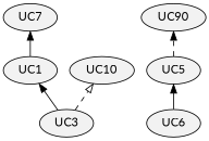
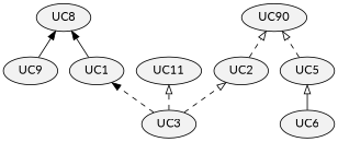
  digraph {
    fontcolor=gray
    fontname=Lato
    labeljust=l
    nodesep=0.2
    rankdir=BT
    ranksep=0.4
    node [fillcolor="#f2f2f2" fontname=Lato shape=oval style=filled]
    edge [fontname=Lato]
    UC1 [height=0.1]
-   UC8 [height=0.1 label=UC7]
-   UC11 [height=0.1 label=UC10]
+   UC8 [height=0.1]
+   UC11 [height=0.1]
    UC5 [height=0.1]
    n5 [height=0.1 label=UC90]
    UC3 [height=0.1]
+   UC2 [height=0.1]
    UC6 [height=0.1]
+   UC9 [height=0.1]
    UC1 -> UC8
-   UC5 -> n5 [arrowhead=normal style=dashed]
-   UC3 -> UC1
+   UC5 -> n5 [arrowhead=onormal style=dashed]
+   UC3 -> UC1 [style=dashed]
    UC3 -> UC11 [arrowhead=onormal style=dashed]
-   UC6 -> UC5
+   UC3 -> UC2 [arrowhead=onormal style=dashed]
+   UC2 -> n5 [arrowhead=onormal style=dashed]
+   UC6 -> UC5 [arrowhead=onormal]
+   UC9 -> UC8
  }
